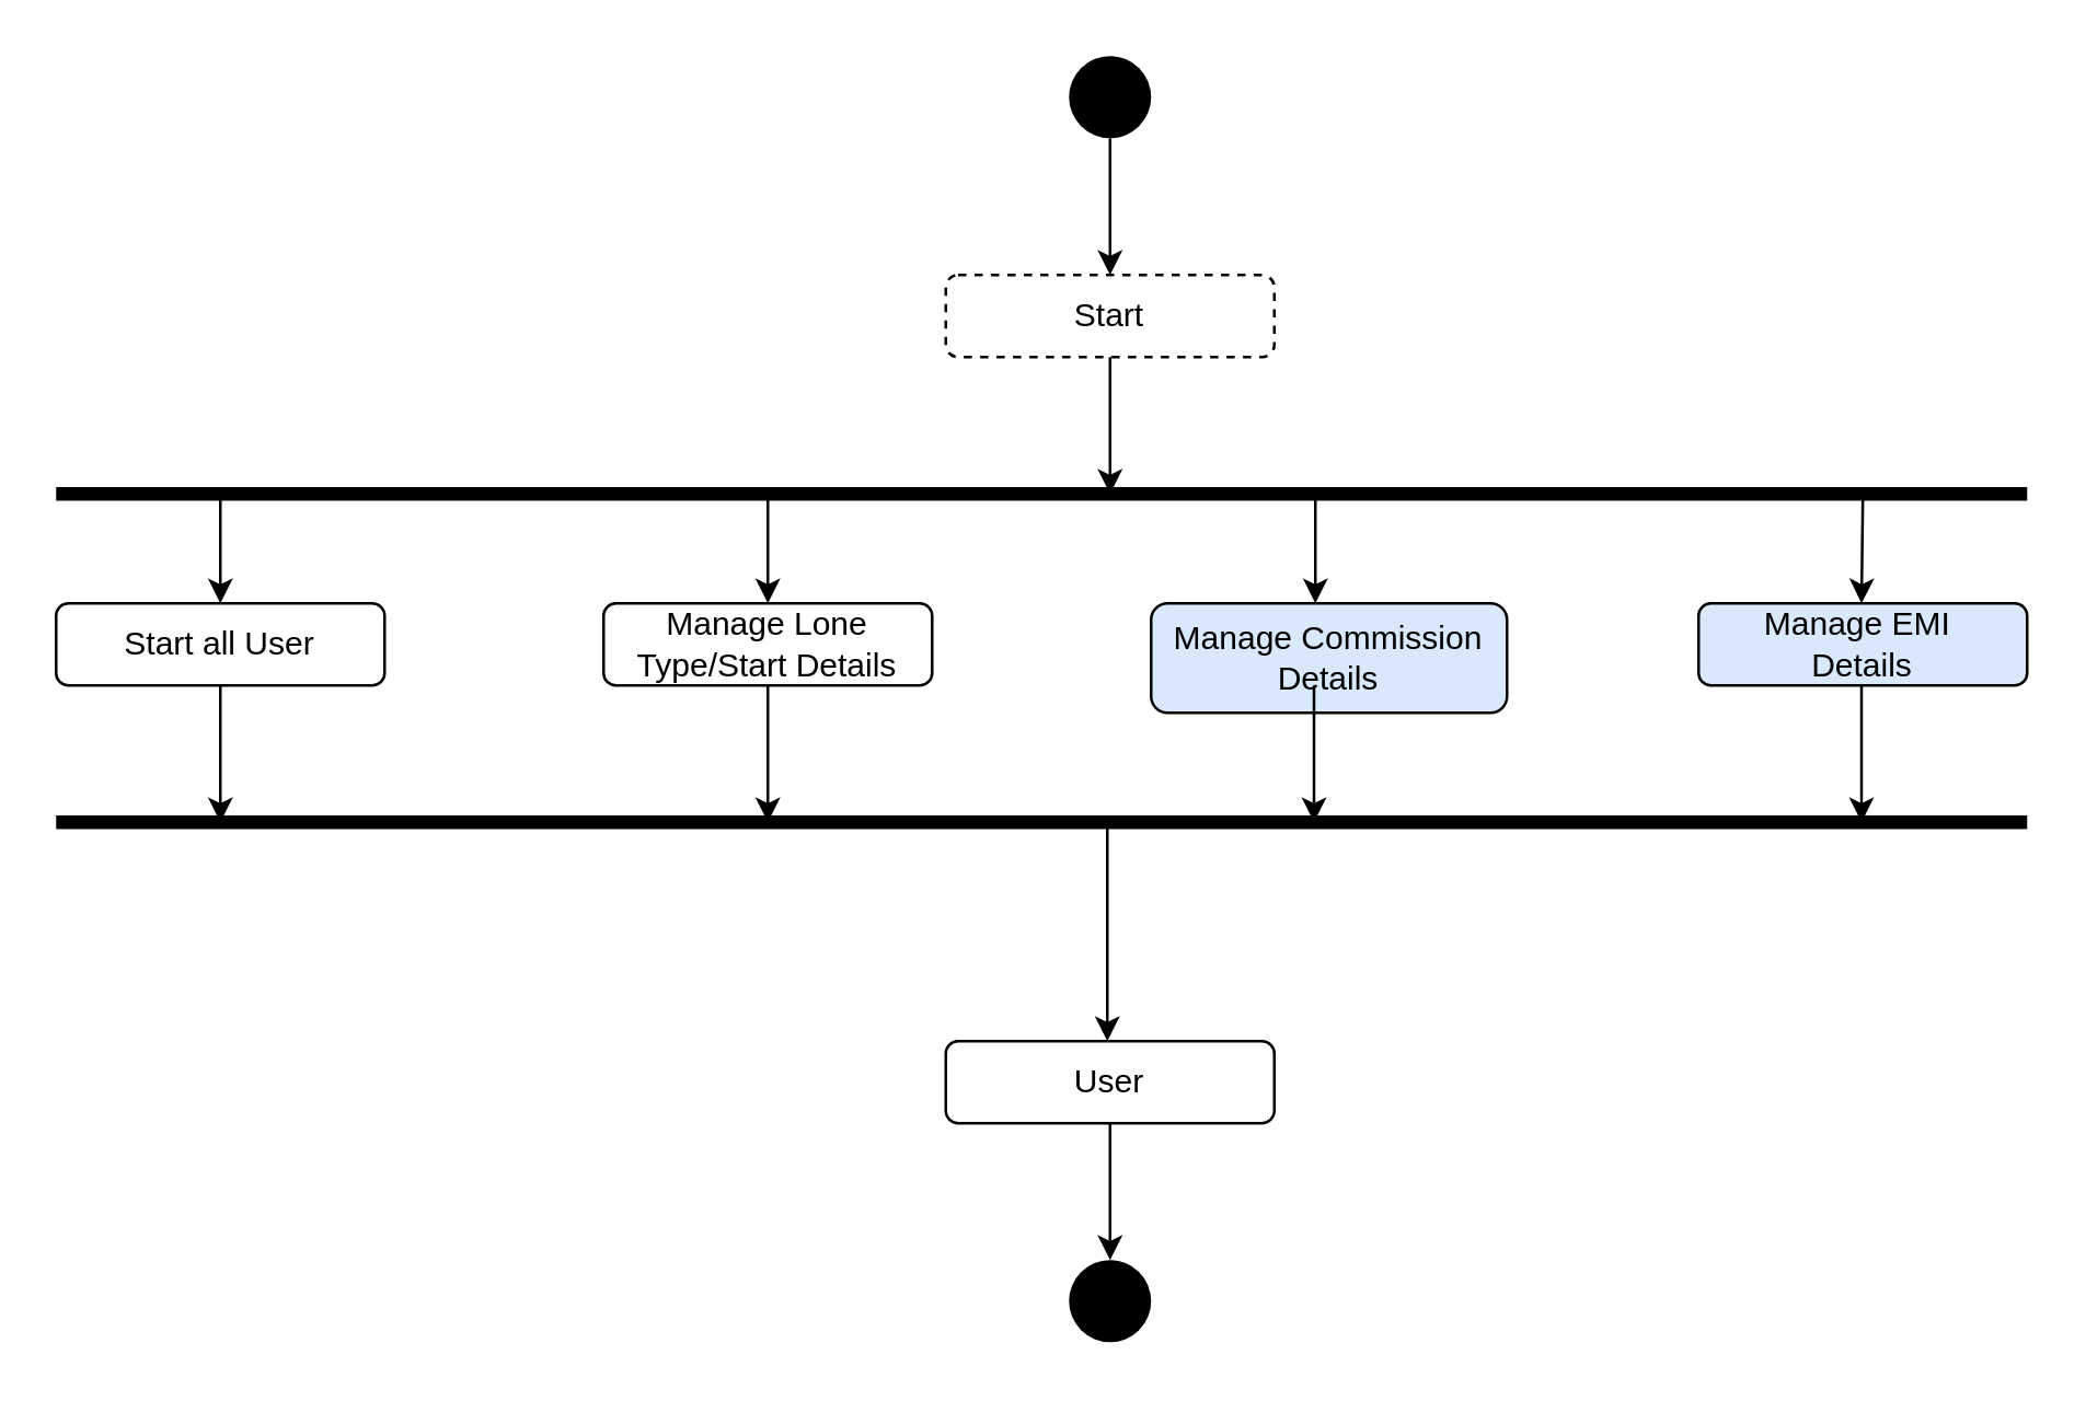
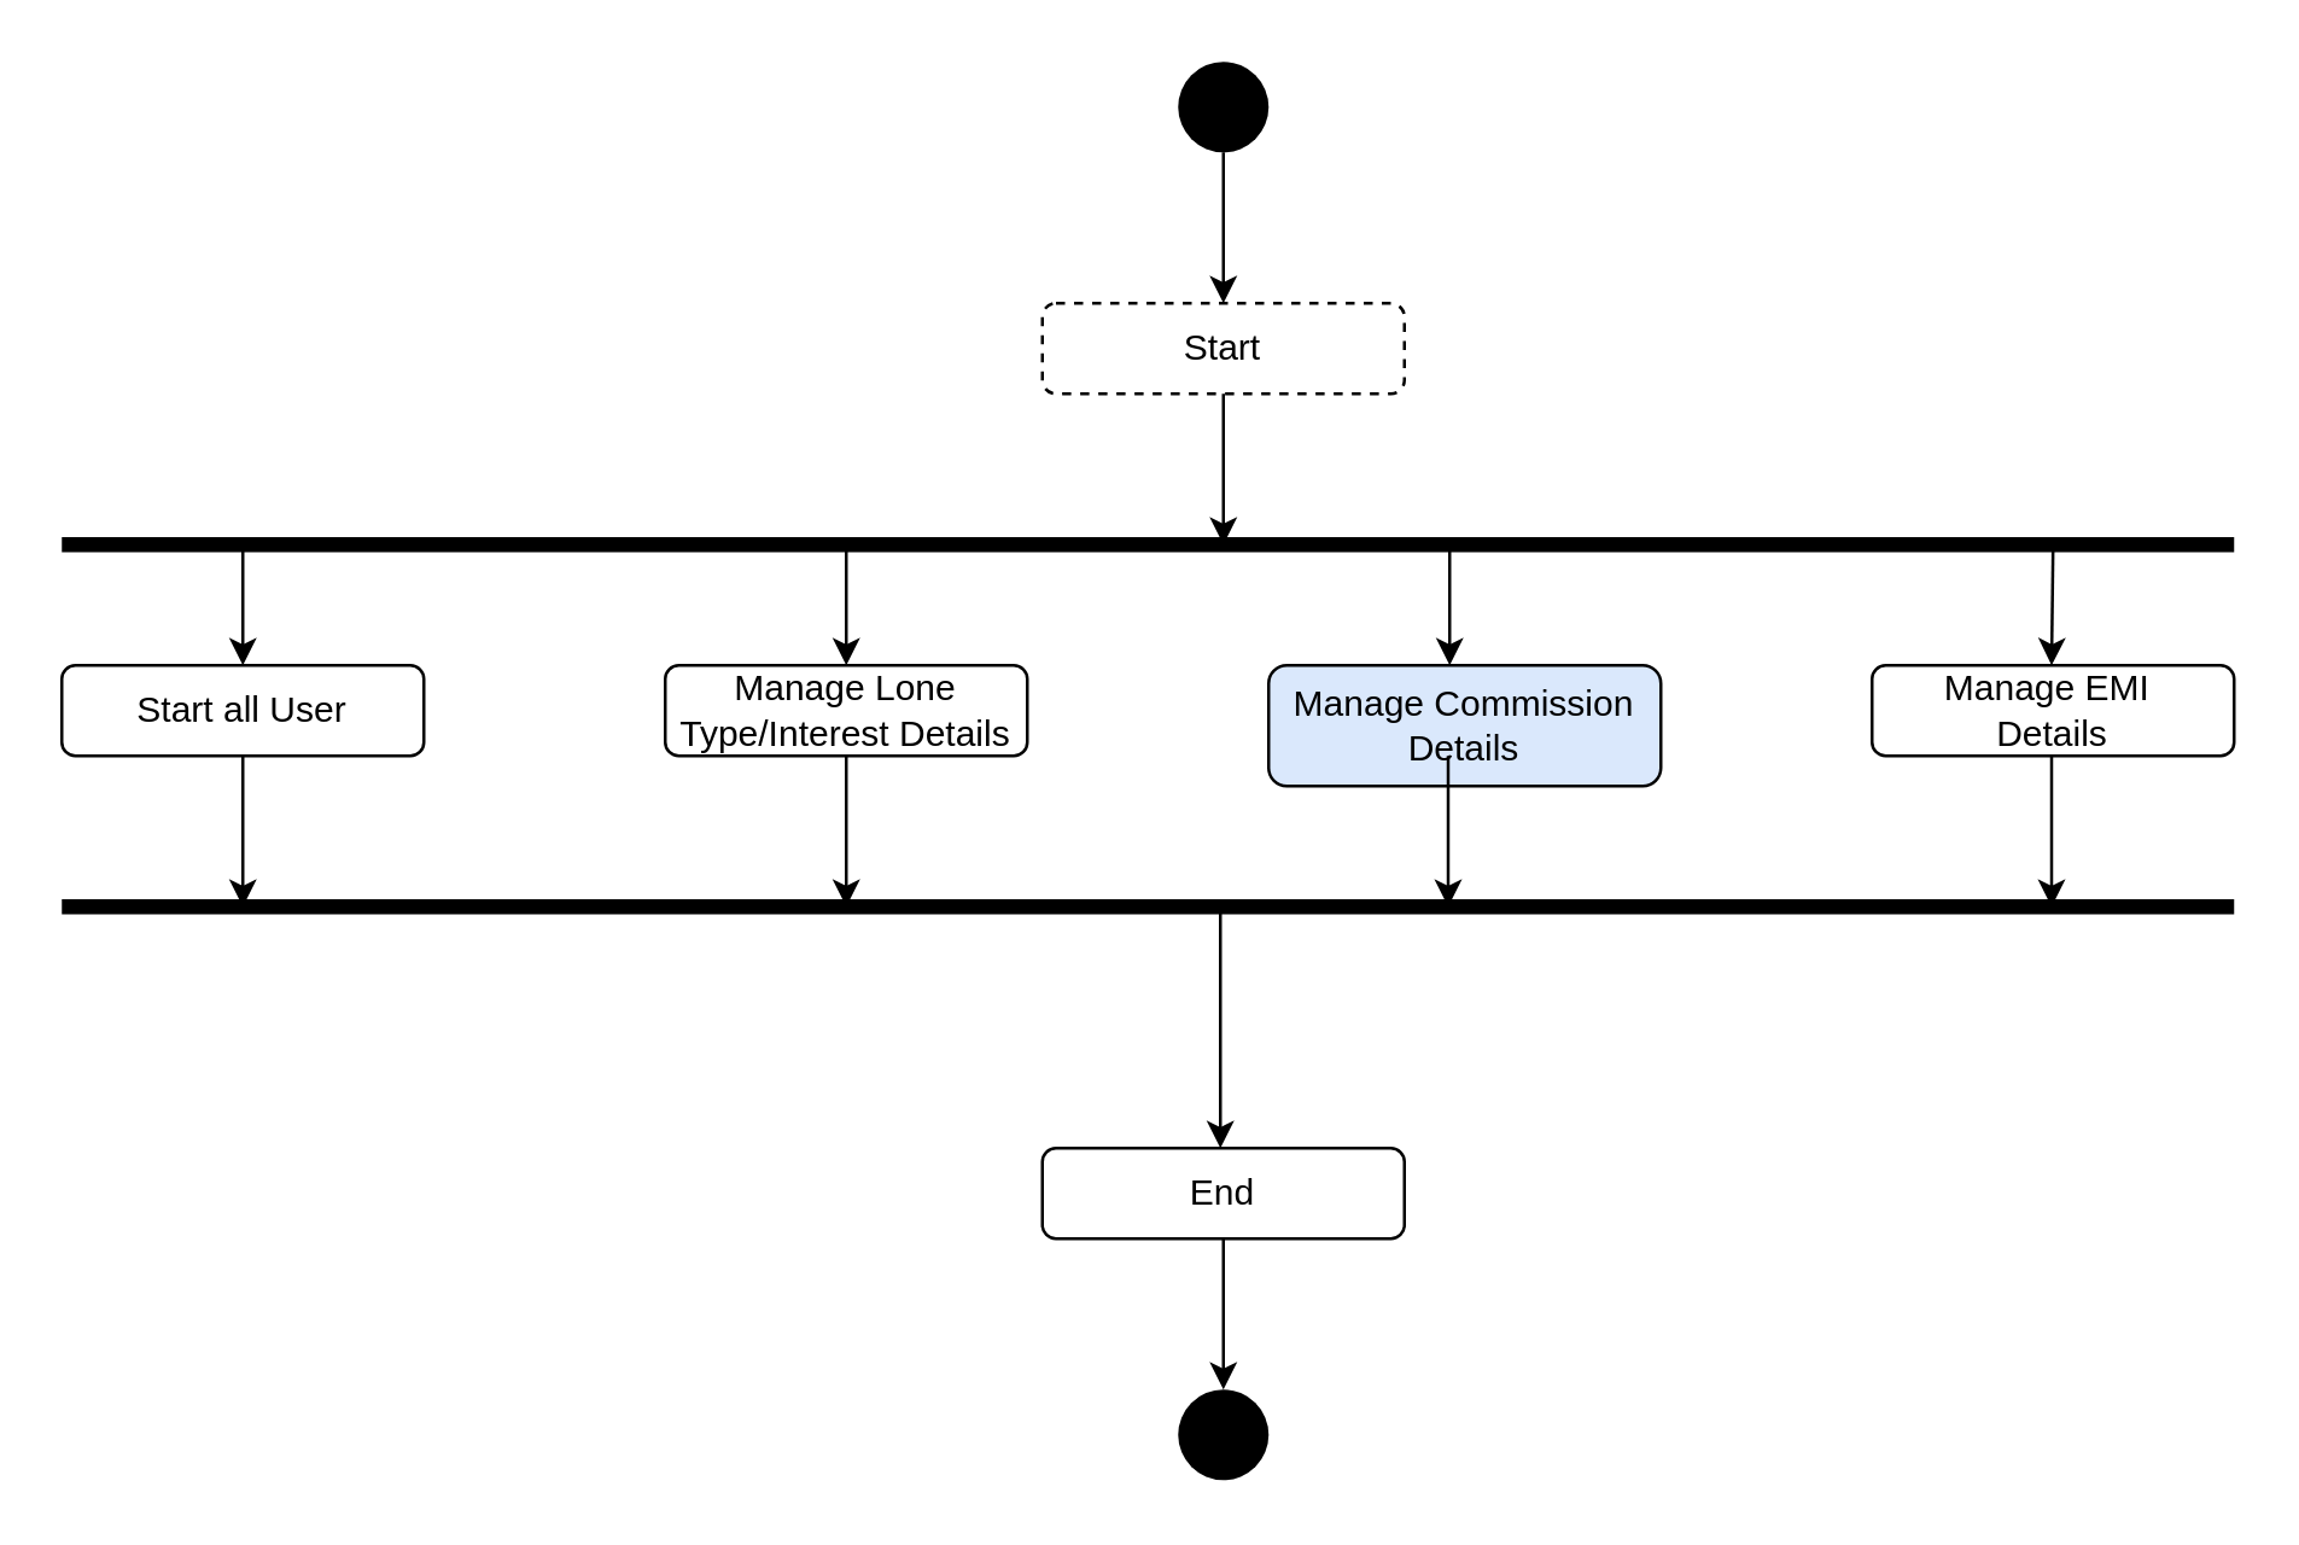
  <mxCell id="0" />
  <mxCell id="1" parent="0" />
  <mxCell id="2" value="" style="ellipse;fillColor=#000000;strokeColor=none;" parent="1" vertex="1"><mxGeometry x="390" width="30" height="30" as="geometry" y="20" /></mxCell>
  <mxCell id="3" value="Start" style="rounded=1;whiteSpace=wrap;html=1;dashed=1;" parent="1" vertex="1"><mxGeometry x="345" y="100" width="120" height="30" as="geometry" /></mxCell>
  <mxCell id="4" value="" style="endArrow=classic;html=1;entryX=0.5;entryY=0;entryDx=0;entryDy=0;exitX=0.5;exitY=1;exitDx=0;exitDy=0;" parent="1" source="2" target="3" edge="1"><mxGeometry width="50" height="50" relative="1" as="geometry"><mxPoint x="250" y="100" as="sourcePoint" /><mxPoint x="300" y="50" as="targetPoint" /></mxGeometry></mxCell>
  <mxCell id="5" value="" style="endArrow=classic;html=1;exitX=0.5;exitY=1;exitDx=0;exitDy=0;" parent="1" source="3" edge="1"><mxGeometry width="50" height="50" relative="1" as="geometry"><mxPoint x="350" y="180" as="sourcePoint" /><mxPoint x="405" y="180" as="targetPoint" /></mxGeometry></mxCell>
  <mxCell id="6" value="" style="endArrow=none;html=1;strokeWidth=5;curved=1;" parent="1" edge="1"><mxGeometry width="50" height="50" relative="1" as="geometry"><mxPoint x="20" y="180" as="sourcePoint" /><mxPoint x="740" y="180" as="targetPoint" /></mxGeometry></mxCell>
- <mxCell id="7" value="Manage EMI&amp;nbsp;&lt;br&gt;Details" style="rounded=1;whiteSpace=wrap;html=1;fillColor=#dae8fc;" parent="1" vertex="1"><mxGeometry x="620" y="220" width="120" height="30" as="geometry" /></mxCell>
+ <mxCell id="7" value="Manage EMI&amp;nbsp;&lt;br&gt;Details" style="rounded=1;whiteSpace=wrap;html=1;" parent="1" vertex="1"><mxGeometry x="620" y="220" width="120" height="30" as="geometry" /></mxCell>
  <mxCell id="8" value="Manage Commission&lt;br&gt;Details" style="rounded=1;whiteSpace=wrap;html=1;fillColor=#dae8fc;" parent="1" vertex="1"><mxGeometry x="420" y="220" width="130" height="40" as="geometry" /></mxCell>
- <mxCell id="9" value="Manage Lone Type/Start Details&lt;br&gt;" style="rounded=1;whiteSpace=wrap;html=1;" parent="1" vertex="1"><mxGeometry x="220" y="220" width="120" height="30" as="geometry" /></mxCell>
+ <mxCell id="9" value="Manage Lone Type/Interest Details&lt;br&gt;" style="rounded=1;whiteSpace=wrap;html=1;" parent="1" vertex="1"><mxGeometry x="220" y="220" width="120" height="30" as="geometry" /></mxCell>
  <mxCell id="10" value="Start all User" style="rounded=1;whiteSpace=wrap;html=1;" parent="1" vertex="1"><mxGeometry x="20" y="220" width="120" height="30" as="geometry" /></mxCell>
  <mxCell id="11" value="" style="endArrow=classic;html=1;" parent="1" edge="1"><mxGeometry width="50" height="50" relative="1" as="geometry"><mxPoint x="680" y="180" as="sourcePoint" /><mxPoint x="679.5" y="220" as="targetPoint" /></mxGeometry></mxCell>
  <mxCell id="12" value="" style="endArrow=classic;html=1;" parent="1" edge="1"><mxGeometry width="50" height="50" relative="1" as="geometry"><mxPoint x="480" y="180" as="sourcePoint" /><mxPoint x="480" y="220" as="targetPoint" /></mxGeometry></mxCell>
  <mxCell id="13" value="" style="endArrow=classic;html=1;" parent="1" edge="1"><mxGeometry width="50" height="50" relative="1" as="geometry"><mxPoint x="280" y="180" as="sourcePoint" /><mxPoint x="280" y="220" as="targetPoint" /></mxGeometry></mxCell>
  <mxCell id="14" value="" style="endArrow=classic;html=1;" parent="1" edge="1"><mxGeometry width="50" height="50" relative="1" as="geometry"><mxPoint x="80" y="180" as="sourcePoint" /><mxPoint x="80" y="220" as="targetPoint" /></mxGeometry></mxCell>
  <mxCell id="15" value="" style="endArrow=none;html=1;strokeWidth=5;curved=1;" parent="1" edge="1"><mxGeometry width="50" height="50" relative="1" as="geometry"><mxPoint x="20" y="300" as="sourcePoint" /><mxPoint x="740" y="300" as="targetPoint" /></mxGeometry></mxCell>
  <mxCell id="16" value="" style="endArrow=classic;html=1;strokeWidth=1;exitX=0.5;exitY=1;exitDx=0;exitDy=0;" parent="1" source="10" edge="1"><mxGeometry width="50" height="50" relative="1" as="geometry"><mxPoint x="350" y="330" as="sourcePoint" /><mxPoint x="80" y="300" as="targetPoint" /></mxGeometry></mxCell>
  <mxCell id="17" value="" style="endArrow=classic;html=1;strokeWidth=1;exitX=0.5;exitY=1;exitDx=0;exitDy=0;" parent="1" source="9" edge="1"><mxGeometry width="50" height="50" relative="1" as="geometry"><mxPoint x="250" y="300" as="sourcePoint" /><mxPoint x="280" y="300" as="targetPoint" /></mxGeometry></mxCell>
  <mxCell id="18" value="" style="endArrow=classic;html=1;strokeWidth=1;exitX=0.5;exitY=1;exitDx=0;exitDy=0;" parent="1" edge="1"><mxGeometry width="50" height="50" relative="1" as="geometry"><mxPoint x="679.5" y="250" as="sourcePoint" /><mxPoint x="679.5" y="300" as="targetPoint" /></mxGeometry></mxCell>
  <mxCell id="19" value="" style="endArrow=classic;html=1;strokeWidth=1;exitX=0.5;exitY=1;exitDx=0;exitDy=0;" parent="1" edge="1"><mxGeometry width="50" height="50" relative="1" as="geometry"><mxPoint x="479.5" y="250" as="sourcePoint" /><mxPoint x="479.5" y="300" as="targetPoint" /></mxGeometry></mxCell>
  <mxCell id="20" value="" style="endArrow=classic;html=1;strokeWidth=1;" parent="1" edge="1"><mxGeometry width="50" height="50" relative="1" as="geometry"><mxPoint x="404" y="300" as="sourcePoint" /><mxPoint x="404" y="380" as="targetPoint" /></mxGeometry></mxCell>
- <mxCell id="21" value="User" style="rounded=1;whiteSpace=wrap;html=1;" parent="1" vertex="1"><mxGeometry x="345" y="380" width="120" height="30" as="geometry" /></mxCell>
+ <mxCell id="21" value="End" style="rounded=1;whiteSpace=wrap;html=1;" parent="1" vertex="1"><mxGeometry x="345" y="380" width="120" height="30" as="geometry" /></mxCell>
  <mxCell id="22" value="" style="endArrow=classic;html=1;strokeWidth=1;exitX=0.5;exitY=1;exitDx=0;exitDy=0;" parent="1" source="21" edge="1"><mxGeometry width="50" height="50" relative="1" as="geometry"><mxPoint x="390" y="460" as="sourcePoint" /><mxPoint x="405" y="460" as="targetPoint" /></mxGeometry></mxCell>
  <mxCell id="23" value="" style="ellipse;fillColor=#000000;strokeColor=none;" parent="1" vertex="1"><mxGeometry x="390" y="460" width="30" height="30" as="geometry" /></mxCell>
